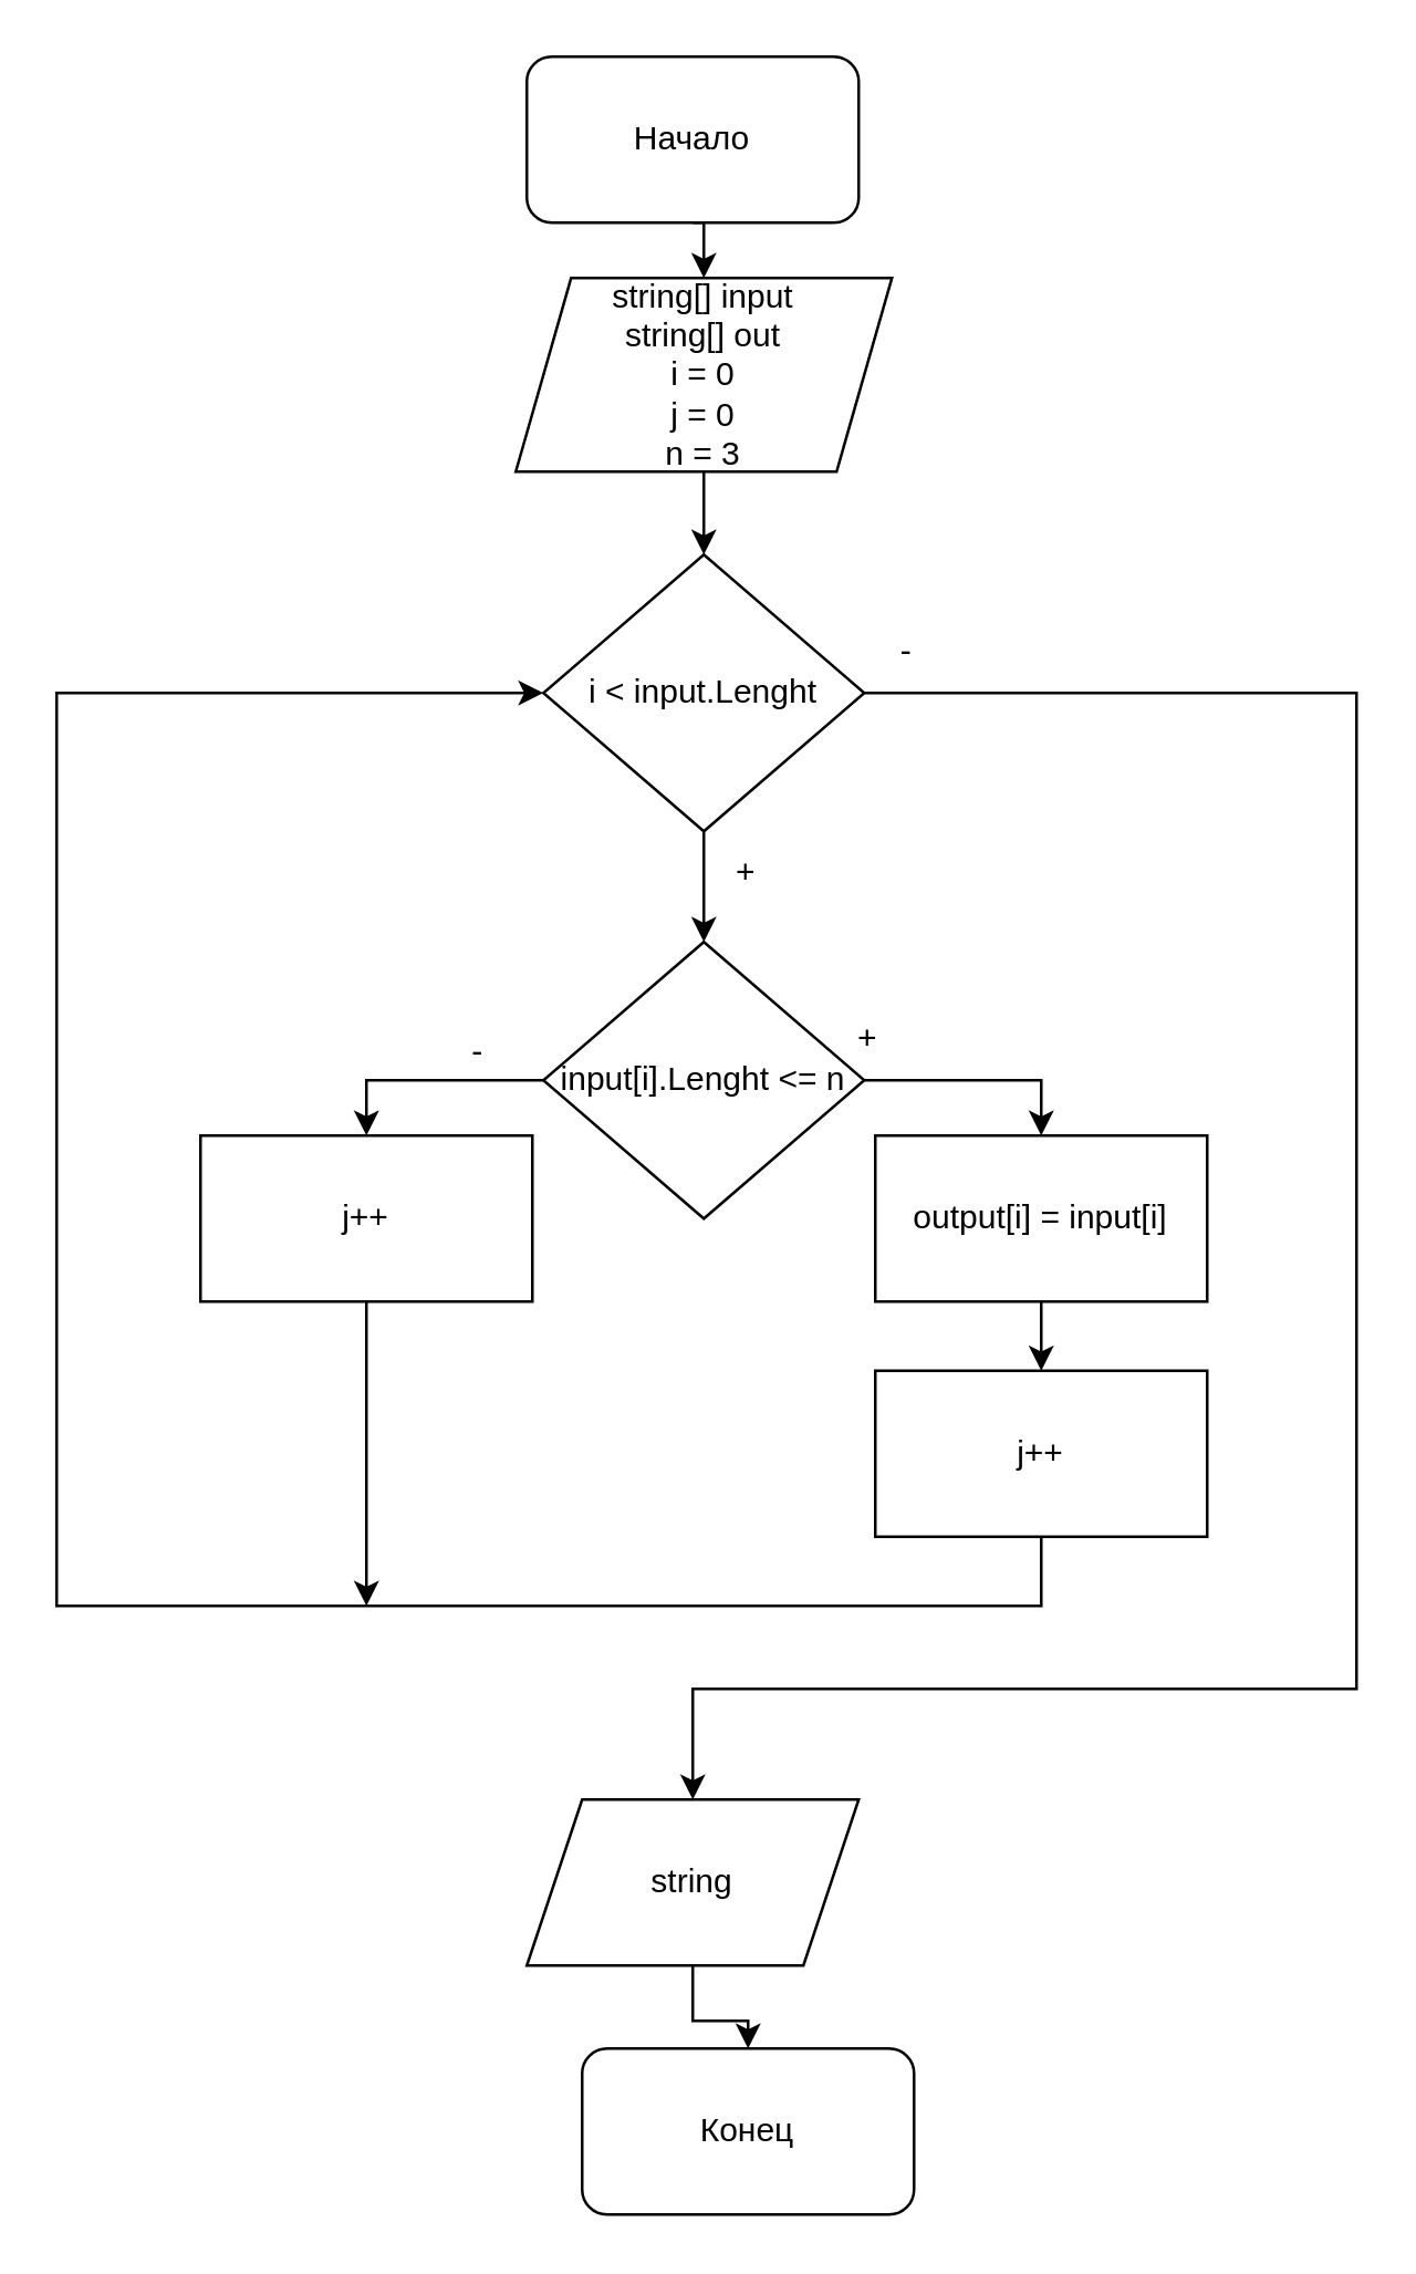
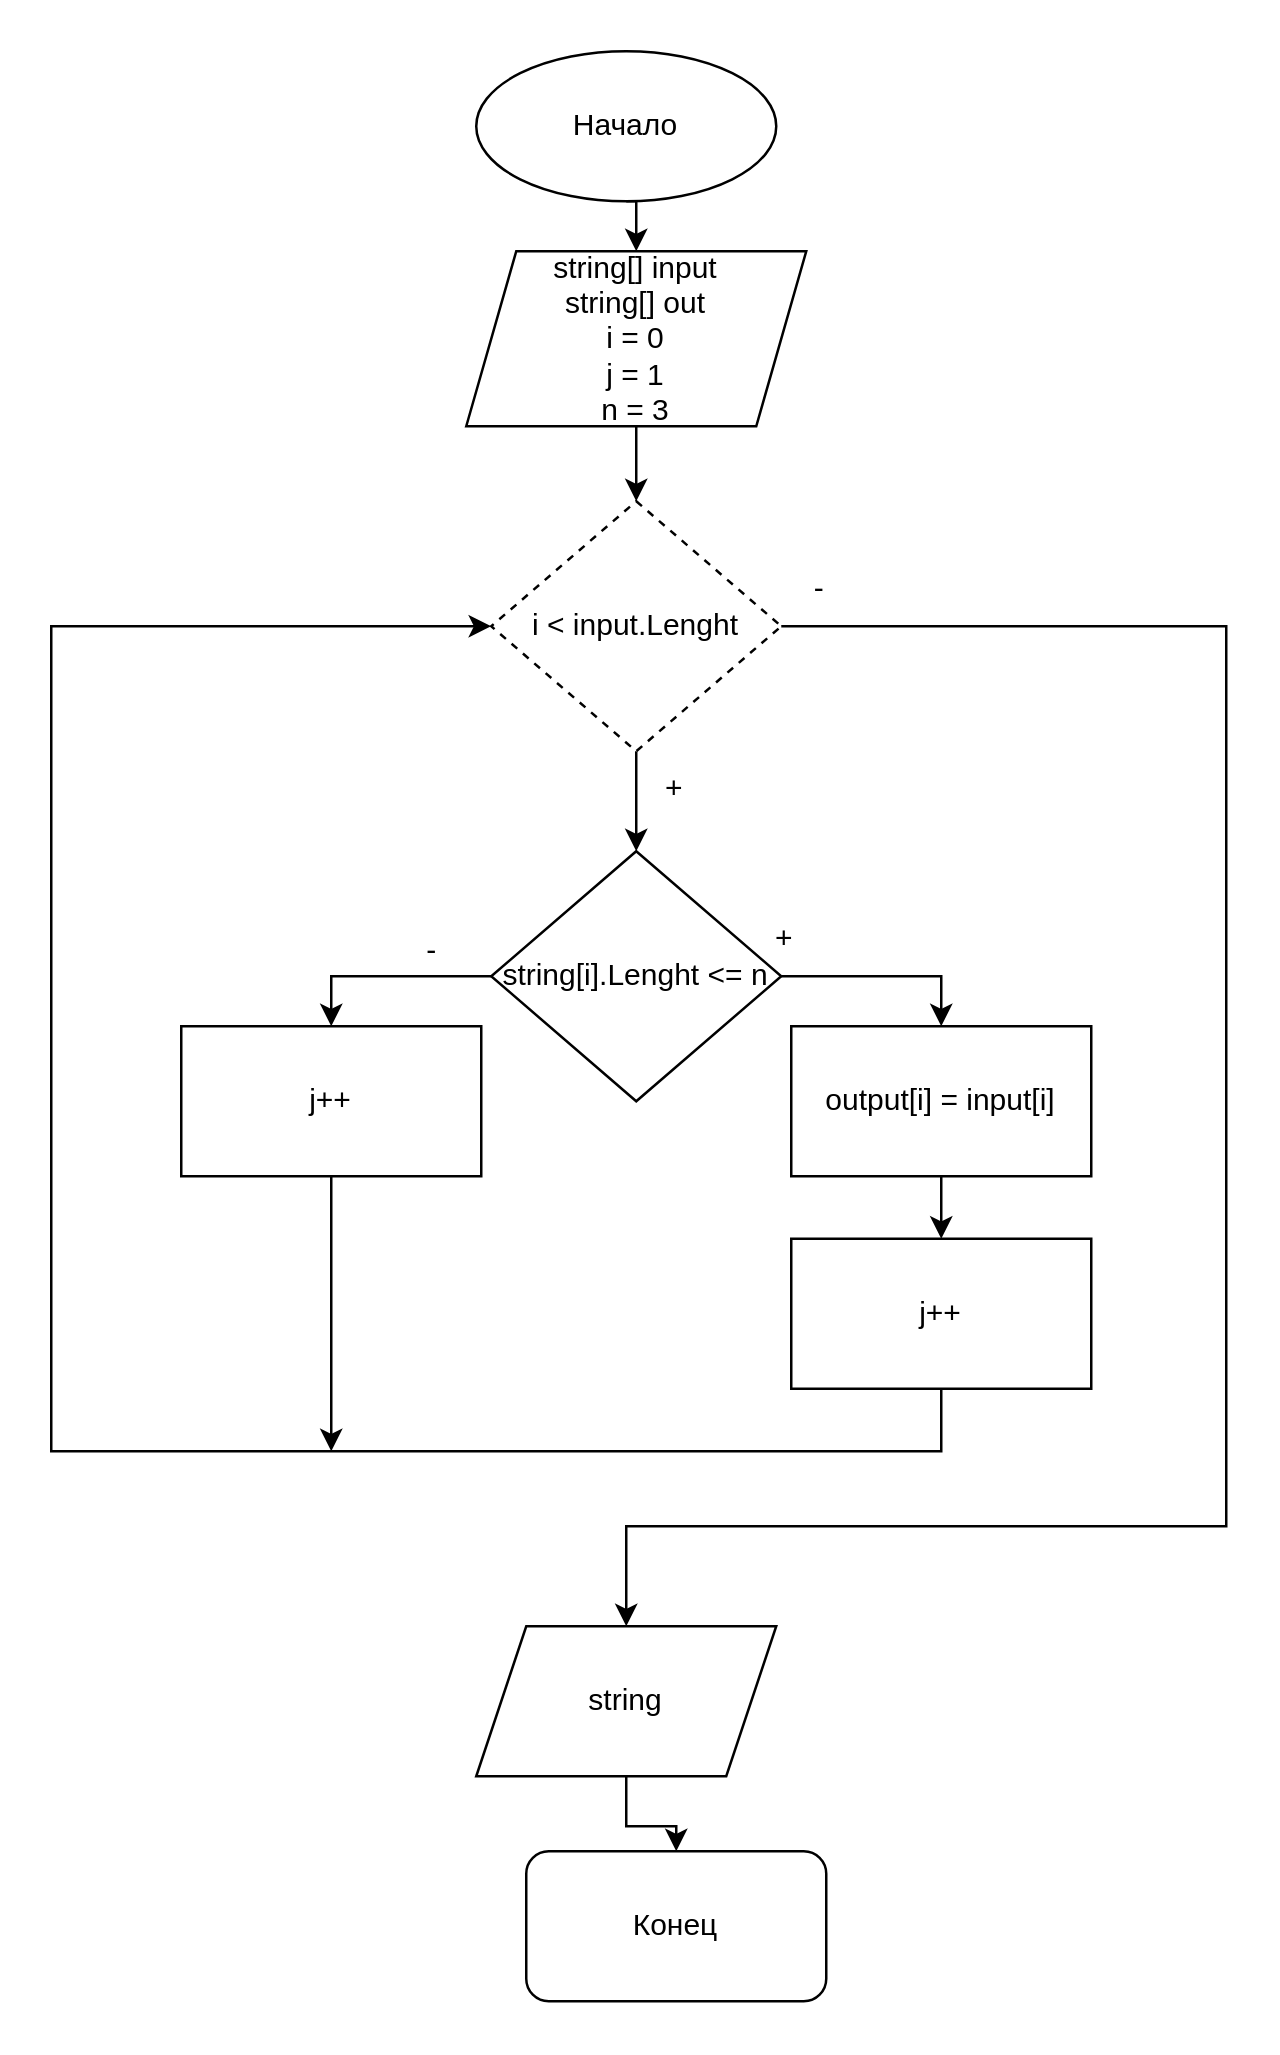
  <mxCell id="0" />
  <mxCell id="1" parent="0" />
  <mxCell id="2" style="edgeStyle=orthogonalEdgeStyle;rounded=0;orthogonalLoop=1;jettySize=auto;html=1;exitX=0.5;exitY=1;exitDx=0;exitDy=0;entryX=0.5;entryY=0;entryDx=0;entryDy=0;" edge="1" parent="1" source="3" target="5"><mxGeometry relative="1" as="geometry" /></mxCell>
- <mxCell id="3" value="Начало" style="rounded=1;whiteSpace=wrap;html=1;" vertex="1" parent="1"><mxGeometry x="190" y="20" width="120" height="60" as="geometry" /></mxCell>
+ <mxCell id="3" value="Начало" style="ellipse;whiteSpace=wrap;html=1;" vertex="1" parent="1"><mxGeometry x="190" y="20" width="120" height="60" as="geometry" /></mxCell>
  <mxCell id="4" style="edgeStyle=orthogonalEdgeStyle;rounded=0;orthogonalLoop=1;jettySize=auto;html=1;exitX=0.5;exitY=1;exitDx=0;exitDy=0;entryX=0.5;entryY=0;entryDx=0;entryDy=0;" edge="1" parent="1" source="5" target="8"><mxGeometry relative="1" as="geometry" /></mxCell>
- <mxCell id="5" value="string[] input&lt;br&gt;string[] out&lt;br&gt;i = 0&lt;br&gt;j = 0&lt;br&gt;n = 3" style="shape=parallelogram;perimeter=parallelogramPerimeter;whiteSpace=wrap;html=1;fixedSize=1;" vertex="1" parent="1"><mxGeometry x="186" y="100" width="136" height="70" as="geometry" /></mxCell>
+ <mxCell id="5" value="string[] input&lt;br&gt;string[] out&lt;br&gt;i = 0&lt;br&gt;j = 1&lt;br&gt;n = 3" style="shape=parallelogram;perimeter=parallelogramPerimeter;whiteSpace=wrap;html=1;fixedSize=1;" vertex="1" parent="1"><mxGeometry x="186" y="100" width="136" height="70" as="geometry" /></mxCell>
  <mxCell id="6" style="edgeStyle=orthogonalEdgeStyle;rounded=0;orthogonalLoop=1;jettySize=auto;html=1;exitX=0.5;exitY=1;exitDx=0;exitDy=0;" edge="1" parent="1" source="8" target="11"><mxGeometry relative="1" as="geometry" /></mxCell>
  <mxCell id="7" style="edgeStyle=orthogonalEdgeStyle;rounded=0;orthogonalLoop=1;jettySize=auto;html=1;exitX=1;exitY=0.5;exitDx=0;exitDy=0;entryX=0.5;entryY=0;entryDx=0;entryDy=0;" edge="1" parent="1" source="8" target="22"><mxGeometry relative="1" as="geometry"><Array as="points"><mxPoint x="490" y="250" /><mxPoint x="490" y="610" /><mxPoint x="250" y="610" /></Array></mxGeometry></mxCell>
- <mxCell id="8" value="i &amp;lt; input.Lenght" style="rhombus;whiteSpace=wrap;html=1;" vertex="1" parent="1"><mxGeometry x="196" y="200" width="116" height="100" as="geometry" /></mxCell>
+ <mxCell id="8" value="i &amp;lt; input.Lenght" style="rhombus;whiteSpace=wrap;html=1;dashed=1;" vertex="1" parent="1"><mxGeometry x="196" y="200" width="116" height="100" as="geometry" /></mxCell>
  <mxCell id="9" style="edgeStyle=orthogonalEdgeStyle;rounded=0;orthogonalLoop=1;jettySize=auto;html=1;exitX=1;exitY=0.5;exitDx=0;exitDy=0;entryX=0.5;entryY=0;entryDx=0;entryDy=0;" edge="1" parent="1" source="11" target="14"><mxGeometry relative="1" as="geometry"><Array as="points"><mxPoint x="376" y="390" /></Array></mxGeometry></mxCell>
  <mxCell id="10" style="edgeStyle=orthogonalEdgeStyle;rounded=0;orthogonalLoop=1;jettySize=auto;html=1;exitX=0;exitY=0.5;exitDx=0;exitDy=0;entryX=0.5;entryY=0;entryDx=0;entryDy=0;" edge="1" parent="1" source="11" target="19"><mxGeometry relative="1" as="geometry" /></mxCell>
- <mxCell id="11" value="input[i].Lenght &amp;lt;= n" style="rhombus;whiteSpace=wrap;html=1;" vertex="1" parent="1"><mxGeometry x="196" y="340" width="116" height="100" as="geometry" /></mxCell>
+ <mxCell id="11" value="string[i].Lenght &amp;lt;= n" style="rhombus;whiteSpace=wrap;html=1;" vertex="1" parent="1"><mxGeometry x="196" y="340" width="116" height="100" as="geometry" /></mxCell>
  <mxCell id="12" value="+" style="text;html=1;align=center;verticalAlign=middle;resizable=0;points=[];autosize=1;strokeColor=none;fillColor=none;" vertex="1" parent="1"><mxGeometry x="254" y="300" width="30" height="30" as="geometry" /></mxCell>
  <mxCell id="13" style="edgeStyle=orthogonalEdgeStyle;rounded=0;orthogonalLoop=1;jettySize=auto;html=1;exitX=0.5;exitY=1;exitDx=0;exitDy=0;entryX=0.5;entryY=0;entryDx=0;entryDy=0;" edge="1" parent="1" source="14" target="17"><mxGeometry relative="1" as="geometry"><mxPoint x="382" y="490" as="targetPoint" /></mxGeometry></mxCell>
  <mxCell id="14" value="output[i] = input[i]" style="rounded=0;whiteSpace=wrap;html=1;" vertex="1" parent="1"><mxGeometry x="316" y="410" width="120" height="60" as="geometry" /></mxCell>
  <mxCell id="15" value="+" style="text;html=1;align=center;verticalAlign=middle;resizable=0;points=[];autosize=1;strokeColor=none;fillColor=none;" vertex="1" parent="1"><mxGeometry x="298" y="360" width="30" height="30" as="geometry" /></mxCell>
  <mxCell id="16" style="edgeStyle=orthogonalEdgeStyle;rounded=0;orthogonalLoop=1;jettySize=auto;html=1;entryX=0;entryY=0.5;entryDx=0;entryDy=0;" edge="1" parent="1" source="17" target="8"><mxGeometry relative="1" as="geometry"><Array as="points"><mxPoint x="376" y="580" /><mxPoint x="20" y="580" /><mxPoint x="20" y="250" /></Array></mxGeometry></mxCell>
  <mxCell id="17" value="j++" style="rounded=0;whiteSpace=wrap;html=1;" vertex="1" parent="1"><mxGeometry x="316" y="495" width="120" height="60" as="geometry" /></mxCell>
  <mxCell id="18" style="edgeStyle=orthogonalEdgeStyle;rounded=0;orthogonalLoop=1;jettySize=auto;html=1;exitX=0.5;exitY=1;exitDx=0;exitDy=0;" edge="1" parent="1" source="19"><mxGeometry relative="1" as="geometry"><mxPoint x="132" y="580" as="targetPoint" /></mxGeometry></mxCell>
  <mxCell id="19" value="j++" style="rounded=0;whiteSpace=wrap;html=1;" vertex="1" parent="1"><mxGeometry x="72" y="410" width="120" height="60" as="geometry" /></mxCell>
  <mxCell id="20" value="-" style="text;html=1;align=center;verticalAlign=middle;resizable=0;points=[];autosize=1;strokeColor=none;fillColor=none;" vertex="1" parent="1"><mxGeometry x="157" y="365" width="30" height="30" as="geometry" /></mxCell>
  <mxCell id="21" value="" style="edgeStyle=orthogonalEdgeStyle;rounded=0;orthogonalLoop=1;jettySize=auto;html=1;" edge="1" parent="1" source="22" target="23"><mxGeometry relative="1" as="geometry" /></mxCell>
  <mxCell id="22" value="string" style="shape=parallelogram;perimeter=parallelogramPerimeter;whiteSpace=wrap;html=1;fixedSize=1;" vertex="1" parent="1"><mxGeometry x="190" y="650" width="120" height="60" as="geometry" /></mxCell>
  <mxCell id="23" value="Конец" style="rounded=1;whiteSpace=wrap;html=1;" vertex="1" parent="1"><mxGeometry x="210" y="740" width="120" height="60" as="geometry" /></mxCell>
  <mxCell id="24" value="-" style="text;html=1;align=center;verticalAlign=middle;resizable=0;points=[];autosize=1;strokeColor=none;fillColor=none;" vertex="1" parent="1"><mxGeometry x="312" y="220" width="30" height="30" as="geometry" /></mxCell>
